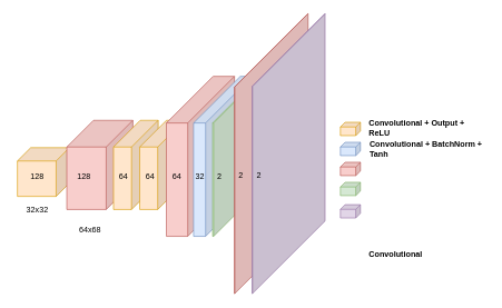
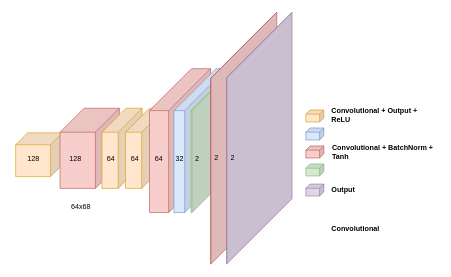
  <mxCell id="0" />
  <mxCell id="1" parent="0" />
  <mxCell id="2" value="" style="shape=cube;whiteSpace=wrap;html=1;boundedLbl=1;backgroundOutline=1;darkOpacity=0.05;darkOpacity2=0.1;size=20;direction=east;flipH=1;fillColor=#ffe6cc;strokeColor=#d79b00;" parent="1" vertex="1"><mxGeometry x="25" y="221" width="78" height="73.13" as="geometry" /></mxCell>
  <mxCell id="3" value="" style="shape=cube;whiteSpace=wrap;html=1;boundedLbl=1;backgroundOutline=1;darkOpacity=0.05;darkOpacity2=0.1;size=7;direction=east;flipH=1;fillColor=#ffe6cc;strokeColor=#d79b00;" parent="1" vertex="1"><mxGeometry x="509" y="182.94" width="30" height="20" as="geometry" /></mxCell>
  <mxCell id="4" value="" style="shape=cube;whiteSpace=wrap;html=1;boundedLbl=1;backgroundOutline=1;darkOpacity=0.05;darkOpacity2=0.1;size=7;direction=east;flipH=1;fillColor=#dae8fc;strokeColor=#6c8ebf;" parent="1" vertex="1"><mxGeometry x="509" y="212.94" width="30" height="20" as="geometry" /></mxCell>
  <mxCell id="5" value="" style="shape=cube;whiteSpace=wrap;html=1;boundedLbl=1;backgroundOutline=1;darkOpacity=0.05;darkOpacity2=0.1;size=7;direction=east;flipH=1;fillColor=#f8cecc;strokeColor=#b85450;" parent="1" vertex="1"><mxGeometry x="509" y="242.94" width="30" height="20" as="geometry" /></mxCell>
  <mxCell id="6" value="" style="shape=cube;whiteSpace=wrap;html=1;boundedLbl=1;backgroundOutline=1;darkOpacity=0.05;darkOpacity2=0.1;size=7;direction=east;flipH=1;fillColor=#d5e8d4;strokeColor=#82b366;" parent="1" vertex="1"><mxGeometry x="509" y="272.94" width="30" height="20" as="geometry" /></mxCell>
- <mxCell id="7" value="32x32" style="text;html=1;strokeColor=none;fillColor=none;align=center;verticalAlign=middle;whiteSpace=wrap;rounded=0;" parent="1" vertex="1"><mxGeometry x="20" y="300" width="69.5" height="30" as="geometry" /></mxCell>
  <mxCell id="8" value="Convolutional + Output + ReLU" style="text;html=1;strokeColor=none;fillColor=none;align=left;verticalAlign=middle;whiteSpace=wrap;rounded=0;fontStyle=1" parent="1" vertex="1"><mxGeometry x="550" y="180" width="179" height="23.88" as="geometry" /></mxCell>
- <mxCell id="9" value="Convolutional + BatchNorm + Tanh" style="text;html=1;strokeColor=none;fillColor=none;align=left;verticalAlign=middle;whiteSpace=wrap;rounded=0;fontStyle=1" parent="1" vertex="1"><mxGeometry x="551" y="211.47" width="178" height="23.88" as="geometry" /></mxCell>
+ <mxCell id="9" value="Convolutional + BatchNorm + Tanh" style="text;html=1;strokeColor=none;fillColor=none;align=left;verticalAlign=middle;whiteSpace=wrap;rounded=0;fontStyle=1" parent="1" vertex="1"><mxGeometry x="551" y="241.47" width="178" height="23.88" as="geometry" /></mxCell>
  <mxCell id="10" value="Convolutional" style="text;html=1;strokeColor=none;fillColor=none;align=left;verticalAlign=middle;whiteSpace=wrap;rounded=0;fontStyle=1" parent="1" vertex="1"><mxGeometry x="550" y="370.53" width="138" height="23.88" as="geometry" /></mxCell>
  <mxCell id="11" value="" style="shape=cube;whiteSpace=wrap;html=1;boundedLbl=1;backgroundOutline=1;darkOpacity=0.05;darkOpacity2=0.1;size=40;direction=east;flipH=1;fillColor=#f8cecc;strokeColor=#b85450;" parent="1" vertex="1"><mxGeometry x="99" y="180" width="99" height="133.75" as="geometry" /></mxCell>
  <mxCell id="12" value="" style="shape=cube;whiteSpace=wrap;html=1;boundedLbl=1;backgroundOutline=1;darkOpacity=0.05;darkOpacity2=0.1;size=40;direction=east;flipH=1;fillColor=#ffe6cc;strokeColor=#d79b00;" parent="1" vertex="1"><mxGeometry x="169" y="180" width="67" height="133.75" as="geometry" /></mxCell>
  <mxCell id="13" value="" style="shape=cube;whiteSpace=wrap;html=1;boundedLbl=1;backgroundOutline=1;darkOpacity=0.05;darkOpacity2=0.1;size=40;direction=east;flipH=1;fillColor=#ffe6cc;strokeColor=#d79b00;" parent="1" vertex="1"><mxGeometry x="208.25" y="180" width="67" height="133.75" as="geometry" /></mxCell>
  <mxCell id="14" value="" style="shape=cube;whiteSpace=wrap;html=1;boundedLbl=1;backgroundOutline=1;darkOpacity=0.05;darkOpacity2=0.1;size=70;direction=east;flipH=1;fillColor=#f8cecc;strokeColor=#b85450;" parent="1" vertex="1"><mxGeometry x="248.25" y="114" width="102" height="240" as="geometry" /></mxCell>
  <mxCell id="15" value="" style="shape=cube;whiteSpace=wrap;html=1;boundedLbl=1;backgroundOutline=1;darkOpacity=0.05;darkOpacity2=0.1;size=70;direction=east;flipH=1;fillColor=#dae8fc;strokeColor=#6c8ebf;" parent="1" vertex="1"><mxGeometry x="289" y="114" width="88" height="240" as="geometry" /></mxCell>
  <mxCell id="16" value="" style="shape=cube;whiteSpace=wrap;html=1;boundedLbl=1;backgroundOutline=1;darkOpacity=0.05;darkOpacity2=0.1;size=70;direction=east;flipH=1;fillColor=#d5e8d4;strokeColor=#82b366;" parent="1" vertex="1"><mxGeometry x="317.5" y="114" width="71.5" height="240" as="geometry" /></mxCell>
  <mxCell id="17" value="" style="shape=cube;whiteSpace=wrap;html=1;boundedLbl=1;backgroundOutline=1;darkOpacity=0.05;darkOpacity2=0.1;size=110;direction=east;flipH=1;fillColor=#f8cecc;strokeColor=#b85450;" parent="1" vertex="1"><mxGeometry x="350.25" y="20" width="110.25" height="420" as="geometry" /></mxCell>
  <mxCell id="18" value="" style="shape=cube;whiteSpace=wrap;html=1;boundedLbl=1;backgroundOutline=1;darkOpacity=0.05;darkOpacity2=0.1;size=110;direction=east;flipH=1;fillColor=#e1d5e7;strokeColor=#9673a6;" parent="1" vertex="1"><mxGeometry x="377" y="20" width="109" height="420" as="geometry" /></mxCell>
  <mxCell id="19" value="64x68" style="text;html=1;strokeColor=none;fillColor=none;align=center;verticalAlign=middle;whiteSpace=wrap;rounded=0;" parent="1" vertex="1"><mxGeometry x="99" y="330" width="69.5" height="30" as="geometry" /></mxCell>
  <mxCell id="20" value="128" style="text;html=1;strokeColor=none;fillColor=none;align=center;verticalAlign=middle;whiteSpace=wrap;rounded=0;" parent="1" vertex="1"><mxGeometry x="20" y="250" width="69.5" height="30" as="geometry" /></mxCell>
  <mxCell id="21" value="128" style="text;html=1;strokeColor=none;fillColor=none;align=center;verticalAlign=middle;whiteSpace=wrap;rounded=0;" parent="1" vertex="1"><mxGeometry x="89.5" y="250" width="69.5" height="30" as="geometry" /></mxCell>
  <mxCell id="22" value="64" style="text;html=1;strokeColor=none;fillColor=none;align=center;verticalAlign=middle;whiteSpace=wrap;rounded=0;" parent="1" vertex="1"><mxGeometry x="149" y="250" width="69.5" height="30" as="geometry" /></mxCell>
  <mxCell id="23" value="64" style="text;html=1;strokeColor=none;fillColor=none;align=center;verticalAlign=middle;whiteSpace=wrap;rounded=0;" parent="1" vertex="1"><mxGeometry x="189" y="250" width="69.5" height="30" as="geometry" /></mxCell>
  <mxCell id="24" value="64" style="text;html=1;strokeColor=none;fillColor=none;align=center;verticalAlign=middle;whiteSpace=wrap;rounded=0;" parent="1" vertex="1"><mxGeometry x="229" y="250" width="69.5" height="30" as="geometry" /></mxCell>
  <mxCell id="25" value="32" style="text;html=1;strokeColor=none;fillColor=none;align=center;verticalAlign=middle;whiteSpace=wrap;rounded=0;" parent="1" vertex="1"><mxGeometry x="288.5" y="250" width="20" height="30" as="geometry" /></mxCell>
  <mxCell id="26" value="2" style="text;html=1;strokeColor=none;fillColor=none;align=center;verticalAlign=middle;whiteSpace=wrap;rounded=0;" parent="1" vertex="1"><mxGeometry x="317.5" y="249.14" width="20" height="30" as="geometry" /></mxCell>
  <mxCell id="27" value="2" style="text;html=1;strokeColor=none;fillColor=none;align=center;verticalAlign=middle;whiteSpace=wrap;rounded=0;" parent="1" vertex="1"><mxGeometry x="350.25" y="247.61" width="20" height="30" as="geometry" /></mxCell>
  <mxCell id="28" value="2" style="text;html=1;strokeColor=none;fillColor=none;align=center;verticalAlign=middle;whiteSpace=wrap;rounded=0;" parent="1" vertex="1"><mxGeometry x="377" y="247.61" width="20" height="30" as="geometry" /></mxCell>
  <mxCell id="29" value="" style="shape=cube;whiteSpace=wrap;html=1;boundedLbl=1;backgroundOutline=1;darkOpacity=0.05;darkOpacity2=0.1;size=7;direction=east;flipH=1;fillColor=#e1d5e7;strokeColor=#9673a6;" parent="1" vertex="1"><mxGeometry x="509" y="306.49" width="30" height="20" as="geometry" /></mxCell>
+ <mxCell id="30" value="Output" style="text;html=1;strokeColor=none;fillColor=none;align=left;verticalAlign=middle;whiteSpace=wrap;rounded=0;fontStyle=1" parent="1" vertex="1"><mxGeometry x="550" y="304.08" width="138" height="23.88" as="geometry" /></mxCell>
